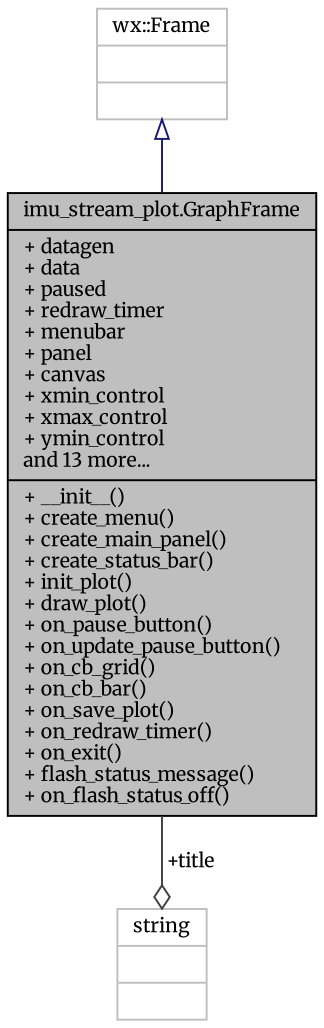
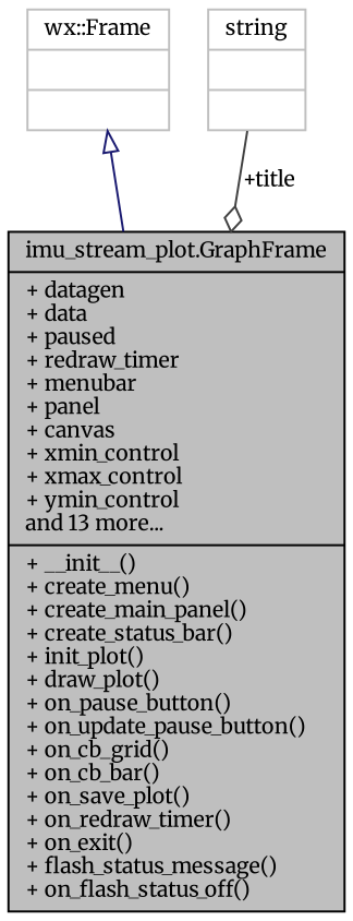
  digraph {
    fontname=Merriweather
    node [color=grey75 fillcolor=white fontname=Merriweather fontsize=10 shape=record style=filled]
    edge [fontname=Merriweather fontsize=10 labelfontname=Helvetica labelfontsize=10 style=solid]
    n1 [color=black fillcolor=grey75 fontcolor=black height=0.2 label="{imu_stream_plot.GraphFrame\n|+ datagen\l+ data\l+ paused\l+ redraw_timer\l+ menubar\l+ panel\l+ canvas\l+ xmin_control\l+ xmax_control\l+ ymin_control\land 13 more...\l|+ __init__()\l+ create_menu()\l+ create_main_panel()\l+ create_status_bar()\l+ init_plot()\l+ draw_plot()\l+ on_pause_button()\l+ on_update_pause_button()\l+ on_cb_grid()\l+ on_cb_bar()\l+ on_save_plot()\l+ on_redraw_timer()\l+ on_exit()\l+ flash_status_message()\l+ on_flash_status_off()\l}" width=0.4]
    n2 [height=0.2 label="{wx::Frame\n||}" width=0.4]
    n3 [height=0.2 label="{string\n||}" width=0.4]
    n2 -> n1 [arrowtail=onormal color=midnightblue dir=back]
-   n1 -> n3 [arrowhead=odiamond color=grey25 label=" +title"]
+   n3 -> n1 [arrowhead=odiamond color=grey25 label=" +title"]
  }
